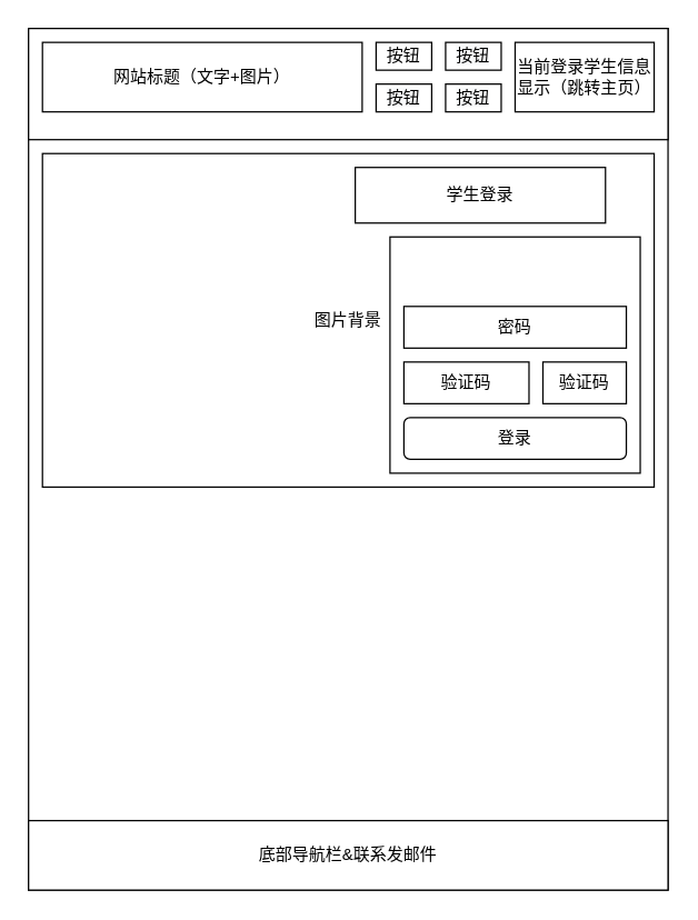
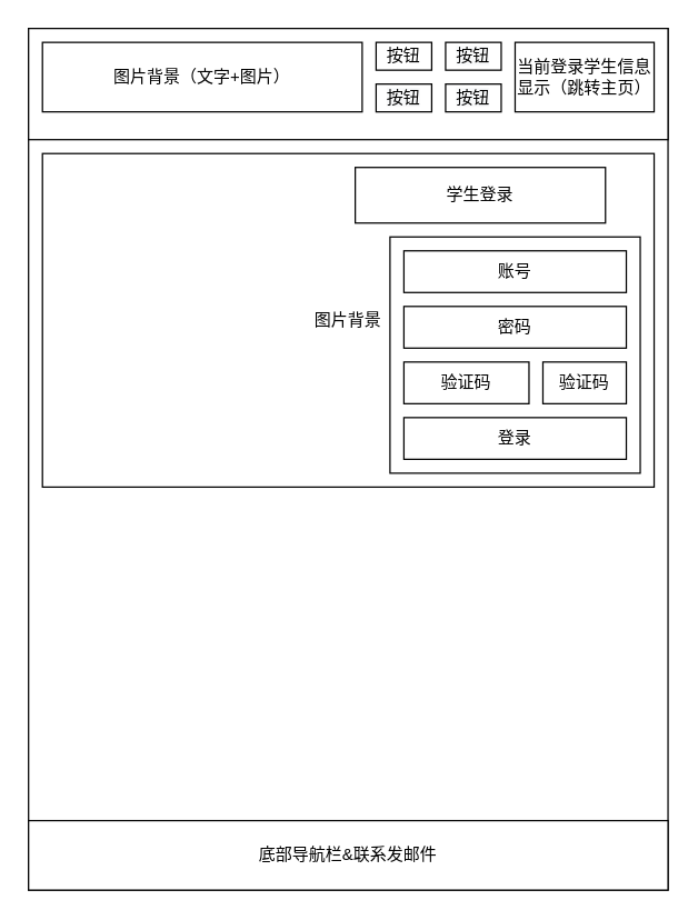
  <mxCell id="0" />
  <mxCell id="1" parent="0" />
  <mxCell id="2" value="" style="rounded=0;whiteSpace=wrap;html=1;" parent="1" vertex="1"><mxGeometry x="20" y="20" width="460" height="620" as="geometry" /></mxCell>
  <mxCell id="3" value="底部导航栏&amp;amp;联系发邮件" style="rounded=0;whiteSpace=wrap;html=1;" parent="1" vertex="1"><mxGeometry x="20" y="590" width="460" height="50" as="geometry" /></mxCell>
  <mxCell id="4" value="" style="rounded=0;whiteSpace=wrap;html=1;" parent="1" vertex="1"><mxGeometry x="20" y="20" width="460" height="80" as="geometry" /></mxCell>
- <mxCell id="5" value="网站标题（文字+图片）" style="rounded=0;whiteSpace=wrap;html=1;" parent="1" vertex="1"><mxGeometry x="30" y="30" width="230" height="50" as="geometry" /></mxCell>
+ <mxCell id="5" value="图片背景（文字+图片）" style="rounded=0;whiteSpace=wrap;html=1;" parent="1" vertex="1"><mxGeometry x="30" y="30" width="230" height="50" as="geometry" /></mxCell>
  <mxCell id="6" value="当前登录学生信息显示（跳转主页）" style="rounded=0;whiteSpace=wrap;html=1;" parent="1" vertex="1"><mxGeometry x="370" y="30" width="100" height="50" as="geometry" /></mxCell>
  <mxCell id="7" value="按钮" style="rounded=0;whiteSpace=wrap;html=1;" parent="1" vertex="1"><mxGeometry x="270" y="30" width="40" height="20" as="geometry" /></mxCell>
  <mxCell id="8" value="&#10;&#10;&lt;span style=&quot;color: rgb(0, 0, 0); font-family: helvetica; font-size: 12px; font-style: normal; font-weight: 400; letter-spacing: normal; text-align: center; text-indent: 0px; text-transform: none; word-spacing: 0px; background-color: rgb(248, 249, 250); display: inline; float: none;&quot;&gt;按钮&lt;/span&gt;&#10;&#10;" style="rounded=0;whiteSpace=wrap;html=1;" parent="1" vertex="1"><mxGeometry x="320" y="30" width="40" height="20" as="geometry" /></mxCell>
  <mxCell id="9" value="&#10;&#10;&lt;span style=&quot;color: rgb(0, 0, 0); font-family: helvetica; font-size: 12px; font-style: normal; font-weight: 400; letter-spacing: normal; text-align: center; text-indent: 0px; text-transform: none; word-spacing: 0px; background-color: rgb(248, 249, 250); display: inline; float: none;&quot;&gt;按钮&lt;/span&gt;&#10;&#10;" style="rounded=0;whiteSpace=wrap;html=1;" parent="1" vertex="1"><mxGeometry x="270" y="60" width="40" height="20" as="geometry" /></mxCell>
  <mxCell id="10" value="&#10;&#10;&lt;span style=&quot;color: rgb(0, 0, 0); font-family: helvetica; font-size: 12px; font-style: normal; font-weight: 400; letter-spacing: normal; text-align: center; text-indent: 0px; text-transform: none; word-spacing: 0px; background-color: rgb(248, 249, 250); display: inline; float: none;&quot;&gt;按钮&lt;/span&gt;&#10;&#10;" style="rounded=0;whiteSpace=wrap;html=1;" parent="1" vertex="1"><mxGeometry x="320" y="60" width="40" height="20" as="geometry" /></mxCell>
  <mxCell id="11" value="图片背景" style="rounded=0;whiteSpace=wrap;html=1;" parent="1" vertex="1"><mxGeometry x="30" y="110" width="440" height="240" as="geometry" /></mxCell>
  <mxCell id="12" value="" style="rounded=0;whiteSpace=wrap;html=1;" parent="1" vertex="1"><mxGeometry x="280" y="170" width="180" height="170" as="geometry" /></mxCell>
+ <mxCell id="13" value="账号" style="rounded=0;whiteSpace=wrap;html=1;" parent="1" vertex="1"><mxGeometry x="290" y="180" width="160" height="30" as="geometry" /></mxCell>
  <mxCell id="14" value="密码" style="rounded=0;whiteSpace=wrap;html=1;" parent="1" vertex="1"><mxGeometry x="290" y="220" width="160" height="30" as="geometry" /></mxCell>
  <mxCell id="15" value="验证码" style="rounded=0;whiteSpace=wrap;html=1;" parent="1" vertex="1"><mxGeometry x="290" y="260" width="90" height="30" as="geometry" /></mxCell>
  <mxCell id="16" value="学生登录" style="rounded=0;whiteSpace=wrap;html=1;" parent="1" vertex="1"><mxGeometry x="255" y="120" width="180" height="40" as="geometry" /></mxCell>
- <mxCell id="17" value="登录" style="rounded=1;whiteSpace=wrap;html=1;" parent="1" vertex="1"><mxGeometry x="290" y="300" width="160" height="30" as="geometry" /></mxCell>
+ <mxCell id="17" value="登录" style="whiteSpace=wrap;html=1;rounded=0;" parent="1" vertex="1"><mxGeometry x="290" y="300" width="160" height="30" as="geometry" /></mxCell>
  <mxCell id="18" value="验证码" style="rounded=0;whiteSpace=wrap;html=1;" vertex="1" parent="1"><mxGeometry x="390" y="260" width="60" height="30" as="geometry" /></mxCell>
